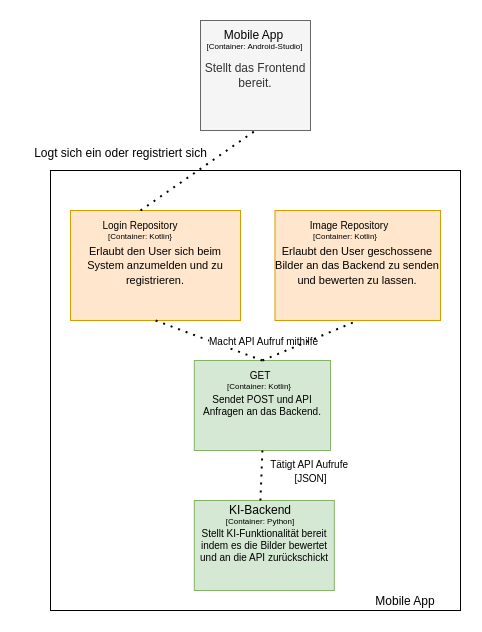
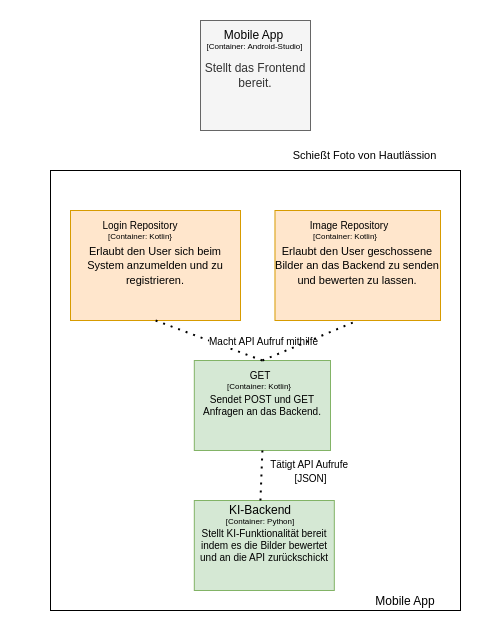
  <mxCell id="0" />
  <mxCell id="1" parent="0" />
  <mxCell id="2" value="" style="rounded=0;whiteSpace=wrap;html=1;fillColor=#FFFFFF;strokeColor=#000000;" vertex="1" parent="1"><mxGeometry x="50" y="170" width="410" height="440" as="geometry" /></mxCell>
  <mxCell id="3" value="Stellt das Frontend bereit." style="whiteSpace=wrap;html=1;aspect=fixed;fillColor=#f5f5f5;strokeColor=#666666;fontColor=#333333;" vertex="1" parent="1"><mxGeometry x="200" y="20" width="110" height="110" as="geometry" /></mxCell>
  <mxCell id="4" style="edgeStyle=orthogonalEdgeStyle;rounded=0;orthogonalLoop=1;jettySize=auto;html=1;exitX=0.5;exitY=0;exitDx=0;exitDy=0;" edge="1" parent="1"><mxGeometry relative="1" as="geometry"><mxPoint x="265" y="120" as="targetPoint" /><mxPoint x="265" y="120" as="sourcePoint" /></mxGeometry></mxCell>
  <mxCell id="5" value="&lt;font style=&quot;font-size: 12px;&quot;&gt;Mobile App&lt;/font&gt;" style="text;html=1;align=center;verticalAlign=middle;whiteSpace=wrap;rounded=0;fontSize=9;" vertex="1" parent="1"><mxGeometry x="210.86" y="20" width="85" height="30" as="geometry" /></mxCell>
  <mxCell id="6" value="&lt;font style=&quot;font-size: 8px;&quot;&gt;[Container: Android-Studio]&lt;/font&gt;" style="text;html=1;align=center;verticalAlign=middle;whiteSpace=wrap;rounded=0;" vertex="1" parent="1"><mxGeometry x="197.37" y="40" width="115.25" height="10" as="geometry" /></mxCell>
  <mxCell id="7" value="&lt;font style=&quot;font-size: 11px;&quot;&gt;Erlaubt den User sich beim System anzumelden und zu registrieren.&lt;/font&gt;" style="rounded=0;whiteSpace=wrap;html=1;fillColor=#ffe6cc;strokeColor=#d79b00;" vertex="1" parent="1"><mxGeometry x="70" y="210" width="170" height="110" as="geometry" /></mxCell>
  <mxCell id="8" value="&lt;font size=&quot;1&quot;&gt;Login Repository&lt;/font&gt;" style="text;html=1;align=center;verticalAlign=middle;whiteSpace=wrap;rounded=0;fontSize=9;" vertex="1" parent="1"><mxGeometry x="70" y="210" width="140" height="30" as="geometry" /></mxCell>
  <mxCell id="9" value="&lt;font style=&quot;font-size: 8px;&quot;&gt;[Container: Kotlin}&lt;/font&gt;" style="text;html=1;align=center;verticalAlign=middle;whiteSpace=wrap;rounded=0;" vertex="1" parent="1"><mxGeometry x="86.19" y="230" width="107.62" height="10" as="geometry" /></mxCell>
- <mxCell id="10" value="" style="endArrow=none;dashed=1;html=1;dashPattern=1 3;strokeWidth=2;rounded=0;entryX=0.5;entryY=1;entryDx=0;entryDy=0;exitX=0.5;exitY=0;exitDx=0;exitDy=0;" edge="1" parent="1" source="8" target="3"><mxGeometry width="50" height="50" relative="1" as="geometry"><mxPoint x="290" y="260" as="sourcePoint" /><mxPoint x="340" y="210" as="targetPoint" /></mxGeometry></mxCell>
- <mxCell id="11" value="&lt;div&gt;Sendet POST und API Anfragen an das Backend.&lt;/div&gt;" style="rounded=0;whiteSpace=wrap;html=1;fontSize=10;align=center;fillColor=#d5e8d4;strokeColor=#82b366;" vertex="1" parent="1"><mxGeometry x="193.81" y="360" width="136.19" height="90" as="geometry" /></mxCell>
+ <mxCell id="11" value="&lt;div&gt;Sendet POST und GET Anfragen an das Backend.&lt;/div&gt;" style="rounded=0;whiteSpace=wrap;html=1;fontSize=10;align=center;fillColor=#d5e8d4;strokeColor=#82b366;" vertex="1" parent="1"><mxGeometry x="193.81" y="360" width="136.19" height="90" as="geometry" /></mxCell>
  <mxCell id="12" value="Stellt KI-Funktionalität bereit indem es die Bilder bewertet und an die API zurückschickt&lt;div&gt;&lt;/div&gt;" style="rounded=0;whiteSpace=wrap;html=1;fontSize=10;align=center;fillColor=#d5e8d4;strokeColor=#82b366;" vertex="1" parent="1"><mxGeometry x="193.81" y="500" width="140" height="90" as="geometry" /></mxCell>
  <mxCell id="13" value="&lt;font style=&quot;font-size: 12px;&quot;&gt;KI-Backend&lt;/font&gt;" style="text;html=1;align=center;verticalAlign=middle;whiteSpace=wrap;rounded=0;fontSize=9;" vertex="1" parent="1"><mxGeometry x="203.81" y="500" width="112.24" height="20" as="geometry" /></mxCell>
  <mxCell id="14" value="&lt;font style=&quot;font-size: 8px;&quot;&gt;[Container: Python]&lt;/font&gt;" style="text;html=1;align=center;verticalAlign=middle;whiteSpace=wrap;rounded=0;" vertex="1" parent="1"><mxGeometry x="220" y="510" width="79.87" height="20" as="geometry" /></mxCell>
  <mxCell id="15" value="" style="endArrow=none;dashed=1;html=1;dashPattern=1 3;strokeWidth=2;rounded=0;entryX=0.5;entryY=1;entryDx=0;entryDy=0;exitX=0.5;exitY=0;exitDx=0;exitDy=0;" edge="1" parent="1" source="11" target="7"><mxGeometry width="50" height="50" relative="1" as="geometry"><mxPoint x="300" y="350" as="sourcePoint" /><mxPoint x="300" y="340" as="targetPoint" /></mxGeometry></mxCell>
  <mxCell id="16" value="&lt;font style=&quot;font-size: 10px;&quot;&gt;Macht API Aufruf mithilfe&lt;/font&gt;" style="edgeLabel;html=1;align=center;verticalAlign=middle;resizable=0;points=[];" vertex="1" connectable="0" parent="15"><mxGeometry x="0.304" y="-2" relative="1" as="geometry"><mxPoint x="69" y="8" as="offset" /></mxGeometry></mxCell>
  <mxCell id="17" value="Mobile App" style="text;html=1;align=center;verticalAlign=middle;whiteSpace=wrap;rounded=0;" vertex="1" parent="1"><mxGeometry x="350" y="600" width="110" as="geometry" /></mxCell>
  <mxCell id="18" value="" style="endArrow=none;dashed=1;html=1;dashPattern=1 3;strokeWidth=2;rounded=0;exitX=0.5;exitY=0;exitDx=0;exitDy=0;entryX=0.5;entryY=1;entryDx=0;entryDy=0;" edge="1" parent="1" source="13" target="11"><mxGeometry width="50" height="50" relative="1" as="geometry"><mxPoint x="140" y="390" as="sourcePoint" /><mxPoint x="190" y="340" as="targetPoint" /></mxGeometry></mxCell>
  <mxCell id="19" value="&lt;font style=&quot;font-size: 10px;&quot;&gt;Tätigt API Aufrufe&amp;nbsp;&lt;br&gt;[JSON]&lt;/font&gt;" style="edgeLabel;html=1;align=center;verticalAlign=middle;resizable=0;points=[];" vertex="1" connectable="0" parent="18"><mxGeometry x="-0.391" relative="1" as="geometry"><mxPoint x="49" y="-15" as="offset" /></mxGeometry></mxCell>
  <mxCell id="20" value="&lt;font style=&quot;font-size: 11px;&quot;&gt;Erlaubt den User geschossene Bilder an das Backend zu senden und bewerten zu lassen.&lt;/font&gt;" style="rounded=0;whiteSpace=wrap;html=1;fillColor=#ffe6cc;strokeColor=#d79b00;" vertex="1" parent="1"><mxGeometry x="274.48" y="210" width="165.52" height="110" as="geometry" /></mxCell>
  <mxCell id="21" value="&lt;font size=&quot;1&quot;&gt;Image Repository&lt;/font&gt;" style="text;html=1;align=center;verticalAlign=middle;whiteSpace=wrap;rounded=0;fontSize=9;" vertex="1" parent="1"><mxGeometry x="279.48" y="210" width="140" height="30" as="geometry" /></mxCell>
  <mxCell id="22" value="&lt;font style=&quot;font-size: 8px;&quot;&gt;[Container: Kotlin}&lt;/font&gt;" style="text;html=1;align=center;verticalAlign=middle;whiteSpace=wrap;rounded=0;" vertex="1" parent="1"><mxGeometry x="290.68" y="230" width="107.62" height="10" as="geometry" /></mxCell>
  <mxCell id="23" value="" style="endArrow=none;dashed=1;html=1;dashPattern=1 3;strokeWidth=2;rounded=0;entryX=0.5;entryY=1;entryDx=0;entryDy=0;exitX=0.5;exitY=0;exitDx=0;exitDy=0;" edge="1" parent="1" source="11" target="20"><mxGeometry width="50" height="50" relative="1" as="geometry"><mxPoint x="270" y="370" as="sourcePoint" /><mxPoint x="165" y="330" as="targetPoint" /></mxGeometry></mxCell>
  <mxCell id="24" value="&lt;font size=&quot;1&quot;&gt;GET&lt;/font&gt;" style="text;html=1;align=center;verticalAlign=middle;whiteSpace=wrap;rounded=0;fontSize=9;" vertex="1" parent="1"><mxGeometry x="189.93" y="360" width="140" height="30" as="geometry" /></mxCell>
  <mxCell id="25" value="&lt;font style=&quot;font-size: 8px;&quot;&gt;[Container: Kotlin}&lt;/font&gt;" style="text;html=1;align=center;verticalAlign=middle;whiteSpace=wrap;rounded=0;" vertex="1" parent="1"><mxGeometry x="205" y="380" width="107.62" height="10" as="geometry" /></mxCell>
- <mxCell id="27" value="Logt sich ein oder registriert sich" style="text;html=1;align=center;verticalAlign=middle;resizable=0;points=[];autosize=1;strokeColor=none;fillColor=none;" vertex="1" parent="1"><mxGeometry x="20" y="138" width="200" height="30" as="geometry" /></mxCell>
+ <mxCell id="26" value="&lt;font style=&quot;font-size: 11px;&quot;&gt;Schießt Foto von Hautlässion&lt;/font&gt;" style="text;html=1;align=center;verticalAlign=middle;resizable=0;points=[];autosize=1;strokeColor=none;fillColor=none;" vertex="1" parent="1"><mxGeometry x="279.48" y="140" width="170" height="30" as="geometry" /></mxCell>
